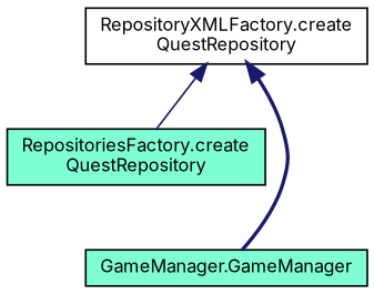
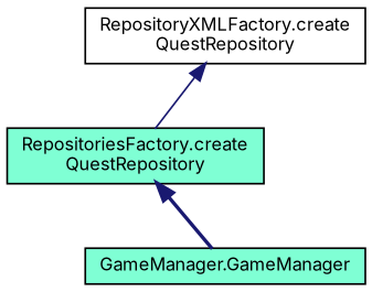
  digraph {
    fontname=Inter
    rankdir=TB
    node [color=black fillcolor=aquamarine fontname=Inter fontsize=10 shape=record style=filled]
    edge [color=midnightblue dir=back fontname=Inter fontsize=10 labelfontname=Helvetica labelfontsize=10]
    n1 [fillcolor=white fontcolor=black height=0.2 label="RepositoryXMLFactory.create\lQuestRepository" width=0.4]
    n2 [height=0.2 label="RepositoriesFactory.create\lQuestRepository" width=0.4]
    n3 [height=0.2 label="GameManager.GameManager" width=0.4]
    n1 -> n2 [style=solid]
-   n1 -> n3 [style=bold]
+   n2 -> n3 [style=bold]
  }
